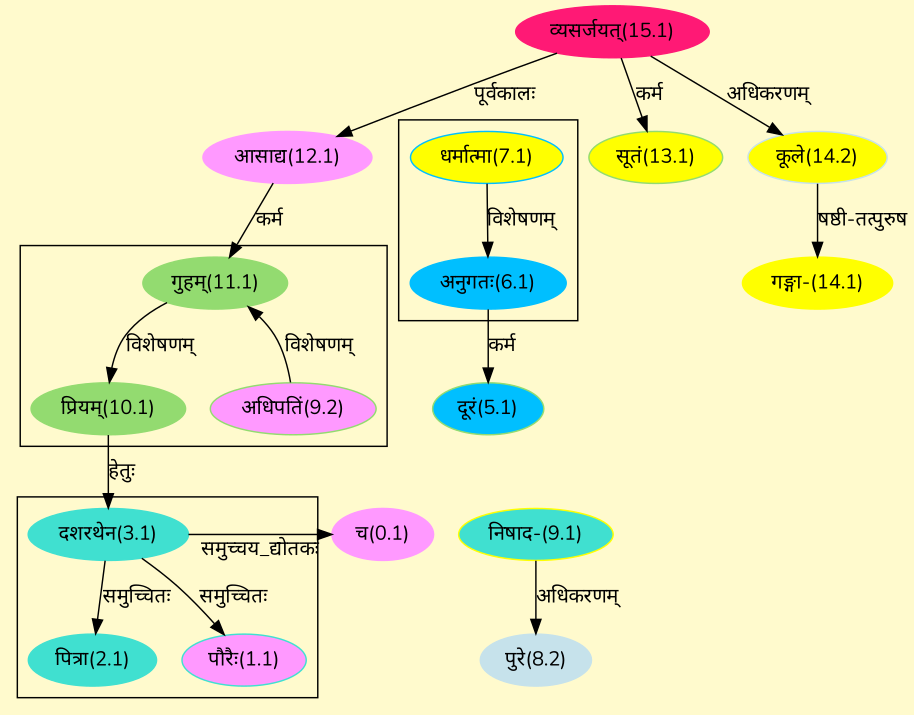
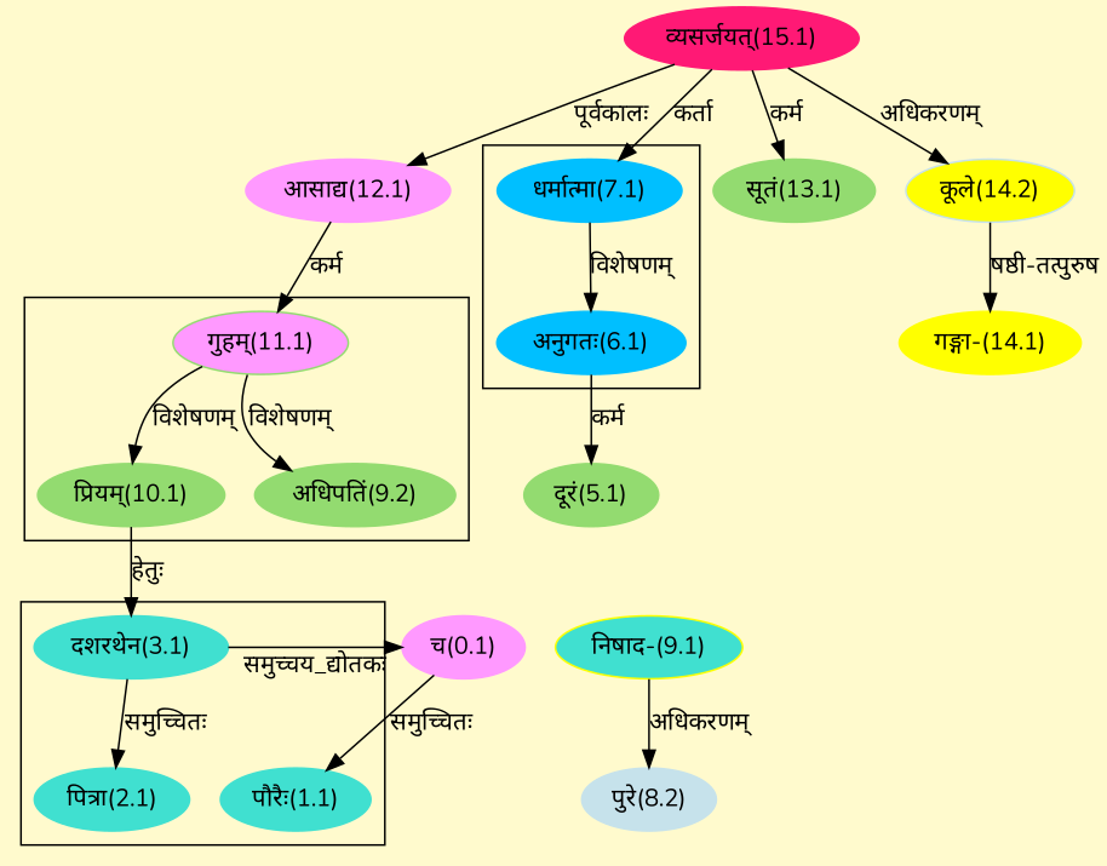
  digraph {
    bgcolor=lemonchiffon1
    compound=true
    fontname=Nunito
    rankdir=BT
    node [color="#93DB70" fontname=Nunito style=filled]
    edge [dir=back fontname=Nunito]
-   n1 [color="#40E0D0" label="पौरैः(1.1)" fillcolor="#FF99FF"]
+   n1 [color="#40E0D0" label="पौरैः(1.1)"]
    n2 [color="#40E0D0" label="दशरथेन(3.1)"]
    n3 [color="#40E0D0" label="पित्रा(2.1)"]
    n4 [color="#00BFFF" label="अनुगतः(6.1)"]
-   n5 [color="#00BFFF" label="धर्मात्मा(7.1)" fillcolor="#FFFF00"]
-   n6 [label="अधिपतिं(9.2)" fillcolor="#FF99FF"]
-   n7 [label="गुहम्(11.1)"]
+   n5 [color="#00BFFF" label="धर्मात्मा(7.1)"]
+   n6 [label="अधिपतिं(9.2)"]
+   n7 [label="गुहम्(11.1)" fillcolor="#FF99FF"]
    n8 [label="प्रियम्(10.1)"]
    n9 [color="#FF1975" label="व्यसर्जयत्(15.1)"]
    n10 [color="#FF99FF" label="आसाद्य(12.1)"]
    n11 [color="#FF99FF" label="च(0.1)"]
-   n12 [label="दूरं(5.1)" fillcolor="#00BFFF"]
+   n12 [label="दूरं(5.1)"]
    n13 [color="#C6E2EB" label="पुरे(8.2)"]
    n14 [color="#FFFF00" fillcolor="#40E0D0" label="निषाद-(9.1)"]
-   n15 [label="सूतं(13.1)" fillcolor="#FFFF00"]
+   n15 [label="सूतं(13.1)"]
    n16 [color="#FFFF00" label="गङ्गा-(14.1)"]
    n17 [color="#C6E2EB" fillcolor="#FFFF00" label="कूले(14.2)"]
    subgraph cluster_1 {
      n1
      n2
      n3
    }
    subgraph cluster_2 {
      n4
      n5
    }
    subgraph cluster_3 {
      n6
      n7
      n8
    }
-   n1 -> n2 [label="समुच्चितः"]
+   n1 -> n11 [label="समुच्चितः"]
    n2 -> n8 [label="हेतुः"]
    n3 -> n2 [label="समुच्चितः"]
    n4 -> n5 [label="विशेषणम्"]
-   n7 -> n6 [label="विशेषणम्"]
+   n5 -> n9 [label="कर्ता"]
+   n6 -> n7 [label="विशेषणम्"]
    n7 -> n10 [label="कर्म"]
    n8 -> n7 [label="विशेषणम्"]
    n10 -> n9 [label="पूर्वकालः"]
    n11 -> n2 [label="समुच्चय_द्योतकः"]
    n12 -> n4 [label="कर्म"]
    n13 -> n14 [label="अधिकरणम्"]
    n15 -> n9 [label="कर्म"]
    n16 -> n17 [label="षष्ठी-तत्पुरुष"]
    n17 -> n9 [label="अधिकरणम्"]
  }
